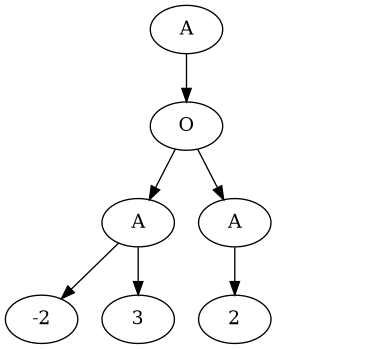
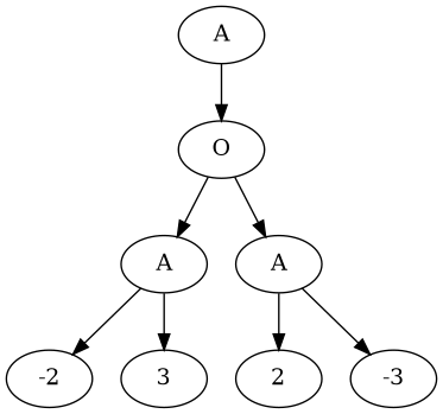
  digraph {
    n1 [label=A]
    n2 [label=O]
    n3 [label=A]
    n4 [label=A]
    n5 [label=-2]
    n6 [label=3]
    n7 [label=2]
+   n8 [label=-3]
    n1 -> n2
    n2 -> n3
    n2 -> n4
    n3 -> n5
    n3 -> n6
    n4 -> n7
+   n4 -> n8
  }
